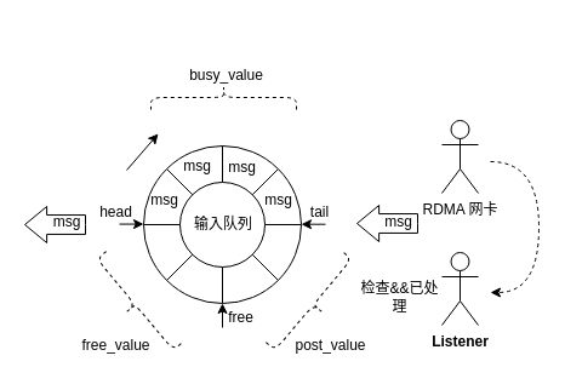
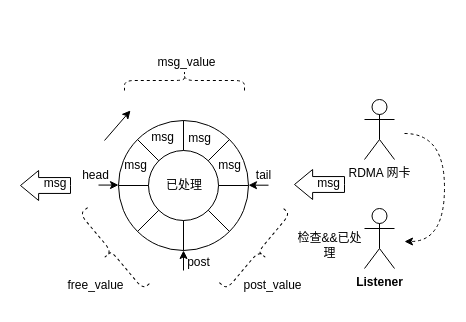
  <mxCell id="0" />
  <mxCell id="1" parent="0" />
  <mxCell id="2" value="" style="ellipse;whiteSpace=wrap;html=1;aspect=fixed;" parent="1" vertex="1"><mxGeometry x="118" y="120" width="130" height="130" as="geometry" /></mxCell>
  <mxCell id="3" value="" style="ellipse;whiteSpace=wrap;html=1;aspect=fixed;" parent="1" vertex="1"><mxGeometry x="148" y="150" width="70" height="70" as="geometry" /></mxCell>
  <mxCell id="4" value="" style="endArrow=none;html=1;rounded=0;entryX=0.5;entryY=0;entryDx=0;entryDy=0;exitX=0.5;exitY=0;exitDx=0;exitDy=0;" parent="1" source="3" target="2" edge="1"><mxGeometry width="50" height="50" relative="1" as="geometry"><mxPoint x="348" y="150" as="sourcePoint" /><mxPoint x="398" y="100" as="targetPoint" /></mxGeometry></mxCell>
  <mxCell id="5" value="" style="endArrow=none;html=1;rounded=0;exitX=1;exitY=0;exitDx=0;exitDy=0;entryX=1;entryY=0;entryDx=0;entryDy=0;" parent="1" source="3" target="2" edge="1"><mxGeometry width="50" height="50" relative="1" as="geometry"><mxPoint x="288" y="210" as="sourcePoint" /><mxPoint x="338" y="160" as="targetPoint" /></mxGeometry></mxCell>
  <mxCell id="6" value="" style="endArrow=none;html=1;rounded=0;exitX=1;exitY=0.5;exitDx=0;exitDy=0;entryX=1;entryY=0.5;entryDx=0;entryDy=0;" parent="1" source="3" target="2" edge="1"><mxGeometry width="50" height="50" relative="1" as="geometry"><mxPoint x="508" y="130" as="sourcePoint" /><mxPoint x="248" y="180" as="targetPoint" /></mxGeometry></mxCell>
  <mxCell id="7" value="" style="endArrow=none;html=1;rounded=0;exitX=1;exitY=1;exitDx=0;exitDy=0;entryX=1;entryY=1;entryDx=0;entryDy=0;" parent="1" source="2" target="3" edge="1"><mxGeometry width="50" height="50" relative="1" as="geometry"><mxPoint x="358" y="230" as="sourcePoint" /><mxPoint x="408" y="180" as="targetPoint" /></mxGeometry></mxCell>
  <mxCell id="8" value="" style="endArrow=none;html=1;rounded=0;exitX=0.5;exitY=1;exitDx=0;exitDy=0;entryX=0.5;entryY=1;entryDx=0;entryDy=0;" parent="1" source="2" target="3" edge="1"><mxGeometry width="50" height="50" relative="1" as="geometry"><mxPoint x="298" y="240" as="sourcePoint" /><mxPoint x="348" y="190" as="targetPoint" /></mxGeometry></mxCell>
  <mxCell id="9" value="" style="endArrow=none;html=1;rounded=0;exitX=0;exitY=1;exitDx=0;exitDy=0;entryX=0;entryY=1;entryDx=0;entryDy=0;" parent="1" source="2" target="3" edge="1"><mxGeometry width="50" height="50" relative="1" as="geometry"><mxPoint x="348" y="220" as="sourcePoint" /><mxPoint x="398" y="170" as="targetPoint" /></mxGeometry></mxCell>
  <mxCell id="10" value="" style="endArrow=none;html=1;rounded=0;entryX=0;entryY=0.5;entryDx=0;entryDy=0;exitX=0;exitY=0.5;exitDx=0;exitDy=0;" parent="1" source="2" target="3" edge="1"><mxGeometry width="50" height="50" relative="1" as="geometry"><mxPoint x="98" y="200" as="sourcePoint" /><mxPoint x="98" y="150" as="targetPoint" /></mxGeometry></mxCell>
  <mxCell id="11" value="" style="endArrow=none;html=1;rounded=0;exitX=0;exitY=0;exitDx=0;exitDy=0;entryX=0;entryY=0;entryDx=0;entryDy=0;" parent="1" source="3" target="2" edge="1"><mxGeometry width="50" height="50" relative="1" as="geometry"><mxPoint x="298" y="210" as="sourcePoint" /><mxPoint x="348" y="160" as="targetPoint" /></mxGeometry></mxCell>
- <mxCell id="12" value="输入队列" style="text;html=1;align=center;verticalAlign=middle;whiteSpace=wrap;rounded=0;" parent="1" vertex="1"><mxGeometry x="154" y="170" width="60" height="30" as="geometry" /></mxCell>
+ <mxCell id="12" value="已处理" style="text;html=1;align=center;verticalAlign=middle;whiteSpace=wrap;rounded=0;" parent="1" vertex="1"><mxGeometry x="154" y="170" width="60" height="30" as="geometry" /></mxCell>
  <mxCell id="13" value="" style="endArrow=classic;html=1;rounded=0;" parent="1" edge="1"><mxGeometry width="50" height="50" relative="1" as="geometry"><mxPoint x="98" y="184.57" as="sourcePoint" /><mxPoint x="118" y="184.57" as="targetPoint" /></mxGeometry></mxCell>
  <mxCell id="14" value="" style="endArrow=none;html=1;rounded=0;startFill=1;startArrow=classic;" parent="1" edge="1"><mxGeometry width="50" height="50" relative="1" as="geometry"><mxPoint x="248" y="184.7" as="sourcePoint" /><mxPoint x="268" y="184.7" as="targetPoint" /></mxGeometry></mxCell>
  <mxCell id="15" value="" style="endArrow=classic;html=1;rounded=0;entryX=0.5;entryY=1;entryDx=0;entryDy=0;" parent="1" target="2" edge="1"><mxGeometry width="50" height="50" relative="1" as="geometry"><mxPoint x="183" y="270" as="sourcePoint" /><mxPoint x="195" y="290" as="targetPoint" /></mxGeometry></mxCell>
  <mxCell id="16" value="head" style="text;html=1;align=center;verticalAlign=middle;resizable=0;points=[];autosize=1;strokeColor=none;fillColor=none;" parent="1" vertex="1"><mxGeometry x="70" y="160" width="50" height="30" as="geometry" /></mxCell>
  <mxCell id="17" value="tail" style="text;html=1;align=center;verticalAlign=middle;resizable=0;points=[];autosize=1;strokeColor=none;fillColor=none;" parent="1" vertex="1"><mxGeometry x="243" y="160" width="40" height="30" as="geometry" /></mxCell>
- <mxCell id="18" value="free" style="text;html=1;align=center;verticalAlign=middle;resizable=0;points=[];autosize=1;strokeColor=none;fillColor=none;" parent="1" vertex="1"><mxGeometry x="173" y="247" width="50" height="30" as="geometry" /></mxCell>
+ <mxCell id="18" value="post" style="text;html=1;align=center;verticalAlign=middle;resizable=0;points=[];autosize=1;strokeColor=none;fillColor=none;" parent="1" vertex="1"><mxGeometry x="173" y="247" width="50" height="30" as="geometry" /></mxCell>
  <mxCell id="19" value="msg" style="text;html=1;align=center;verticalAlign=middle;resizable=0;points=[];autosize=1;strokeColor=none;fillColor=none;" parent="1" vertex="1"><mxGeometry x="204" y="150" width="50" height="30" as="geometry" /></mxCell>
  <mxCell id="20" value="msg" style="text;html=1;align=center;verticalAlign=middle;resizable=0;points=[];autosize=1;strokeColor=none;fillColor=none;" parent="1" vertex="1"><mxGeometry x="137" y="122" width="50" height="30" as="geometry" /></mxCell>
  <mxCell id="21" value="msg" style="text;html=1;align=center;verticalAlign=middle;resizable=0;points=[];autosize=1;strokeColor=none;fillColor=none;" parent="1" vertex="1"><mxGeometry x="174" y="123" width="50" height="30" as="geometry" /></mxCell>
  <mxCell id="22" value="msg" style="text;html=1;align=center;verticalAlign=middle;resizable=0;points=[];autosize=1;strokeColor=none;fillColor=none;" parent="1" vertex="1"><mxGeometry x="110" y="150" width="50" height="30" as="geometry" /></mxCell>
  <mxCell id="23" value="" style="html=1;shadow=0;dashed=0;align=center;verticalAlign=middle;shape=mxgraph.arrows2.arrow;dy=0.47;dx=18.11;flipH=1;notch=0;rotation=0;" parent="1" vertex="1"><mxGeometry x="20" y="170" width="50" height="30" as="geometry" /></mxCell>
  <mxCell id="24" value="msg" style="text;html=1;align=center;verticalAlign=middle;whiteSpace=wrap;rounded=0;" parent="1" vertex="1"><mxGeometry x="25" y="168" width="60" height="30" as="geometry" /></mxCell>
  <mxCell id="25" value="" style="html=1;shadow=0;dashed=0;align=center;verticalAlign=middle;shape=mxgraph.arrows2.arrow;dy=0.47;dx=18.11;flipH=1;notch=0;rotation=0;" parent="1" vertex="1"><mxGeometry x="294" y="169" width="50" height="30" as="geometry" /></mxCell>
  <mxCell id="26" value="msg" style="text;html=1;align=center;verticalAlign=middle;resizable=0;points=[];autosize=1;strokeColor=none;fillColor=none;" parent="1" vertex="1"><mxGeometry x="302.5" y="168" width="50" height="30" as="geometry" /></mxCell>
  <mxCell id="27" value="" style="endArrow=classic;html=1;rounded=0;" parent="1" edge="1"><mxGeometry width="50" height="50" relative="1" as="geometry"><mxPoint x="104" y="140" as="sourcePoint" /><mxPoint x="130" y="110" as="targetPoint" /></mxGeometry></mxCell>
  <mxCell id="28" value="" style="shape=curlyBracket;whiteSpace=wrap;html=1;rounded=1;labelPosition=left;verticalLabelPosition=middle;align=right;verticalAlign=middle;rotation=90;dashed=1;" parent="1" vertex="1"><mxGeometry x="174" y="20" width="20" height="120" as="geometry" /></mxCell>
- <mxCell id="29" value="busy_value" style="text;html=1;align=center;verticalAlign=middle;resizable=0;points=[];autosize=1;strokeColor=none;fillColor=none;" parent="1" vertex="1"><mxGeometry x="146" y="47" width="80" height="30" as="geometry" /></mxCell>
+ <mxCell id="29" value="msg_value" style="text;html=1;align=center;verticalAlign=middle;resizable=0;points=[];autosize=1;strokeColor=none;fillColor=none;" parent="1" vertex="1"><mxGeometry x="146" y="47" width="80" height="30" as="geometry" /></mxCell>
  <mxCell id="30" value="" style="shape=curlyBracket;whiteSpace=wrap;html=1;rounded=1;labelPosition=left;verticalLabelPosition=middle;align=right;verticalAlign=middle;rotation=-40;dashed=1;" parent="1" vertex="1"><mxGeometry x="101" y="202" width="20" height="98" as="geometry" /></mxCell>
  <mxCell id="31" value="RDMA 网卡" style="shape=umlActor;verticalLabelPosition=bottom;verticalAlign=top;html=1;outlineConnect=0;" parent="1" vertex="1"><mxGeometry x="364" y="99" width="30" height="60" as="geometry" /></mxCell>
  <mxCell id="32" value="" style="shape=curlyBracket;whiteSpace=wrap;html=1;rounded=1;labelPosition=left;verticalLabelPosition=middle;align=right;verticalAlign=middle;rotation=-140;dashed=1;" parent="1" vertex="1"><mxGeometry x="248" y="202" width="20" height="98" as="geometry" /></mxCell>
  <mxCell id="33" value="post_value" style="text;html=1;align=center;verticalAlign=middle;resizable=0;points=[];autosize=1;strokeColor=none;fillColor=none;" parent="1" vertex="1"><mxGeometry x="232" y="270" width="80" height="30" as="geometry" /></mxCell>
  <mxCell id="34" value="free_value" style="text;html=1;align=center;verticalAlign=middle;resizable=0;points=[];autosize=1;strokeColor=none;fillColor=none;" parent="1" vertex="1"><mxGeometry x="55" y="270" width="80" height="30" as="geometry" /></mxCell>
  <mxCell id="35" value="&lt;b&gt;Listener&lt;/b&gt;" style="shape=umlActor;verticalLabelPosition=bottom;verticalAlign=top;html=1;outlineConnect=0;" vertex="1" parent="1"><mxGeometry x="364" y="208" width="30" height="60" as="geometry" /></mxCell>
  <mxCell id="36" value="" style="endArrow=classic;html=1;rounded=0;edgeStyle=orthogonalEdgeStyle;curved=1;dashed=1;strokeColor=#000000;" edge="1" parent="1"><mxGeometry width="50" height="50" relative="1" as="geometry"><mxPoint x="404" y="133" as="sourcePoint" /><mxPoint x="404" y="241" as="targetPoint" /><Array as="points"><mxPoint x="444" y="133" /><mxPoint x="444" y="241" /></Array></mxGeometry></mxCell>
  <mxCell id="37" value="检查&amp;amp;&amp;amp;&lt;span style=&quot;background-color: transparent; color: light-dark(rgb(0, 0, 0), rgb(255, 255, 255));&quot;&gt;已处理&lt;/span&gt;" style="text;html=1;align=center;verticalAlign=middle;whiteSpace=wrap;rounded=0;" vertex="1" parent="1"><mxGeometry x="294" y="230" width="71" height="30" as="geometry" /></mxCell>
